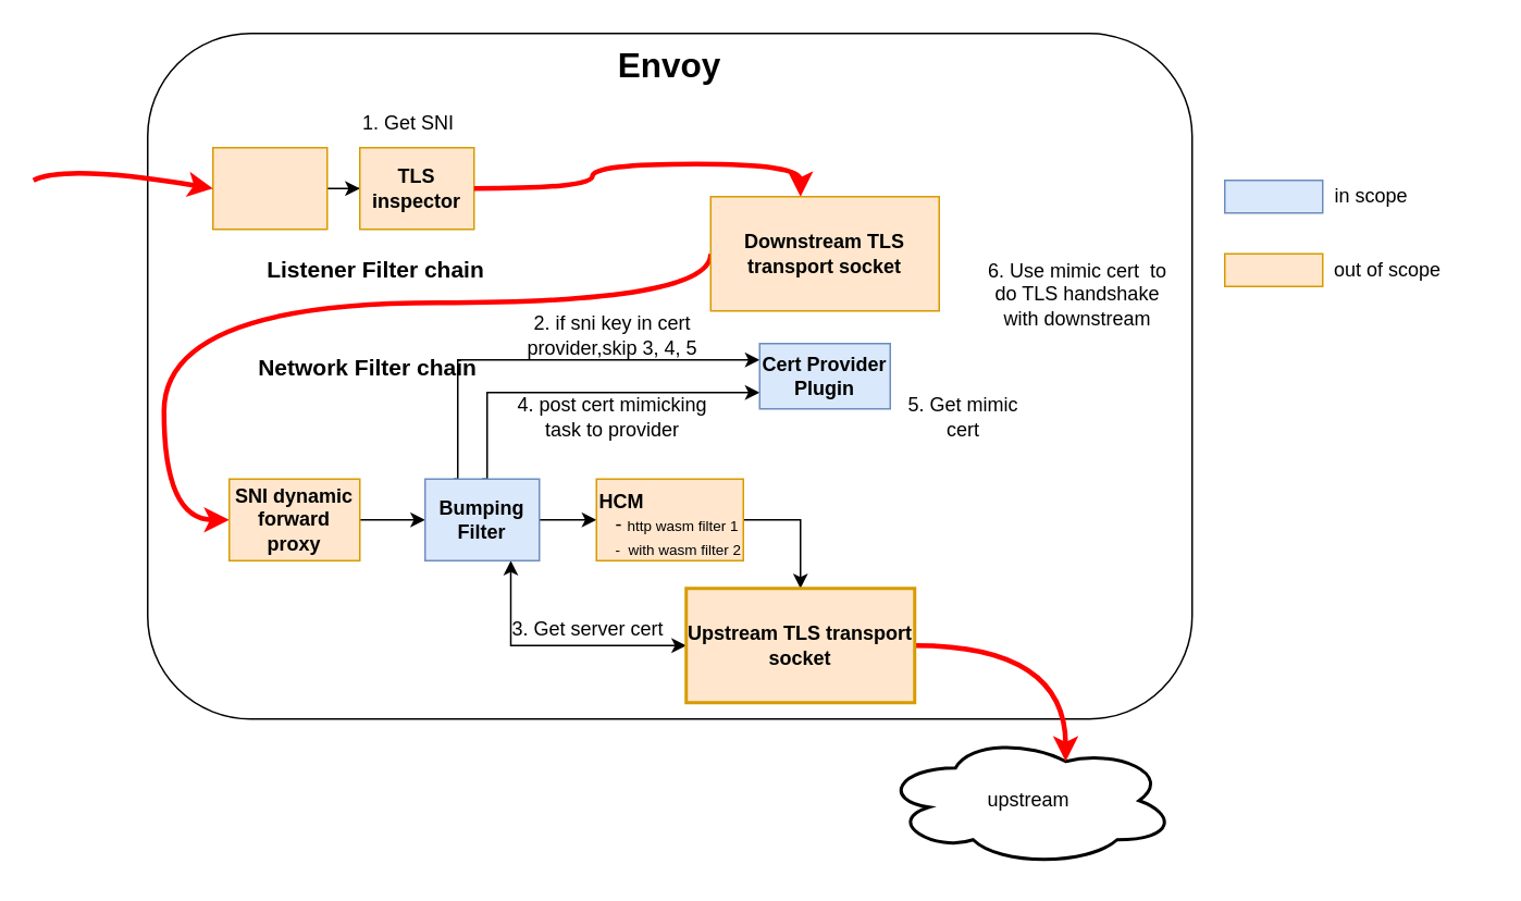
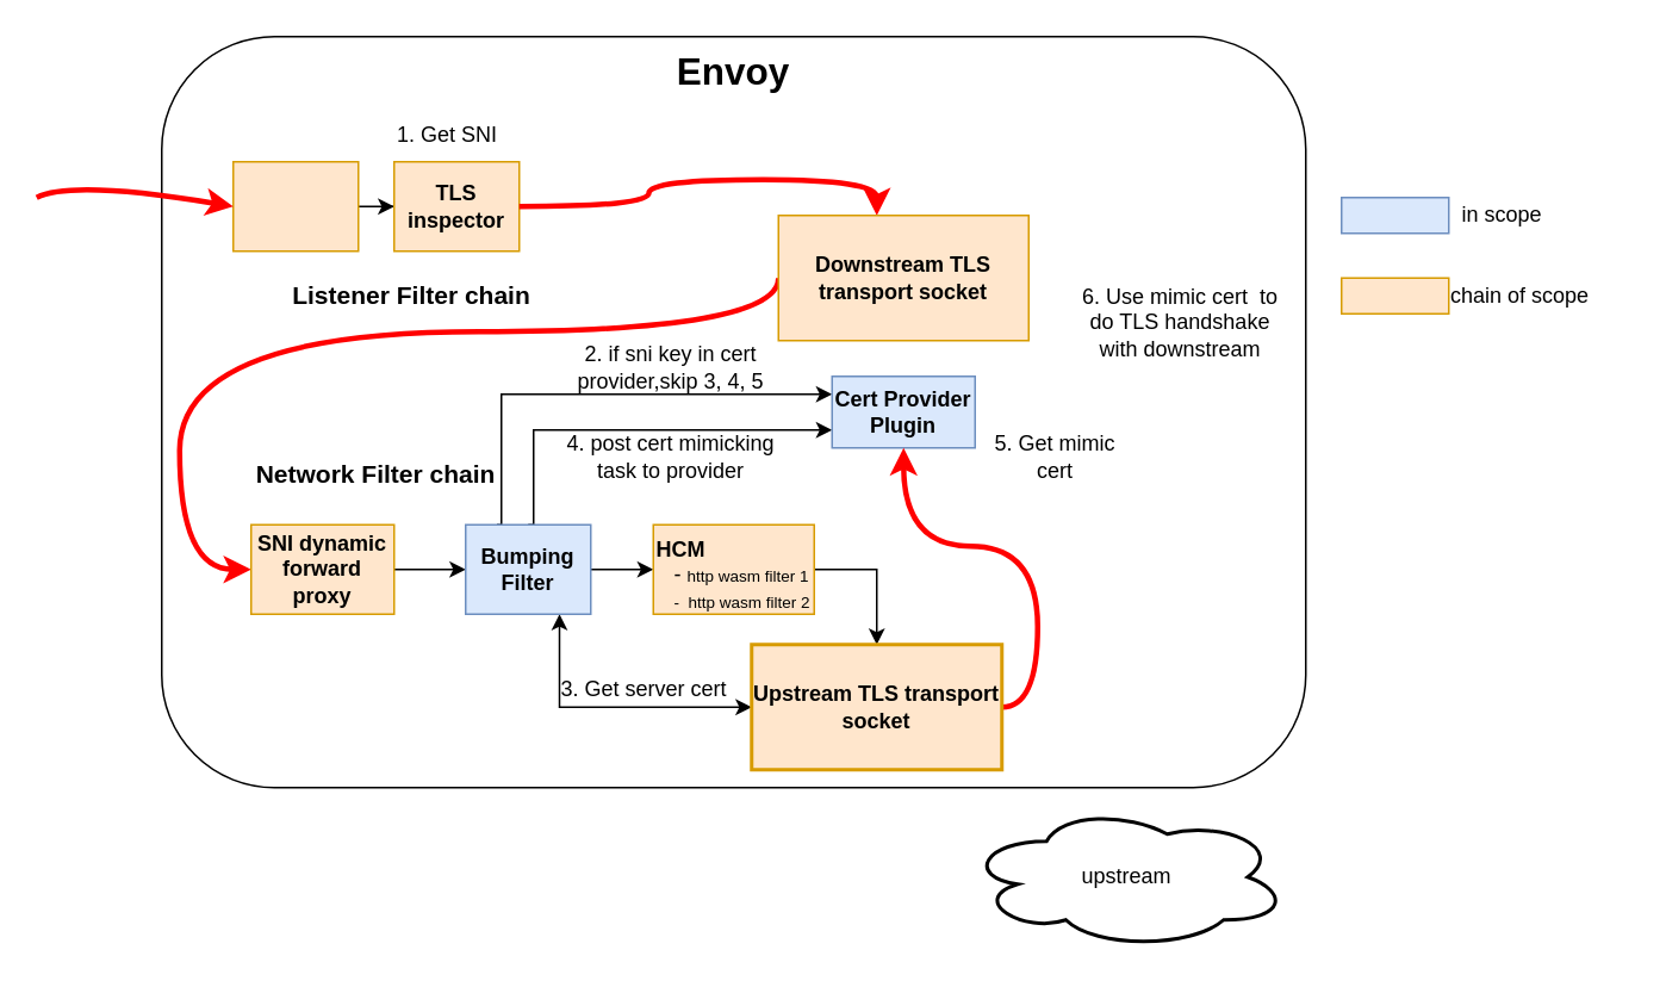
  <mxCell id="0" />
  <mxCell id="1" parent="0" />
  <mxCell id="2" value="&lt;font style=&quot;font-size: 21px&quot;&gt;&lt;b&gt;Envoy&lt;/b&gt;&lt;/font&gt;" style="rounded=1;whiteSpace=wrap;html=1;strokeColor=#000000;verticalAlign=top;" vertex="1" parent="1"><mxGeometry x="90" y="20" width="640" height="420" as="geometry" /></mxCell>
  <mxCell id="3" style="edgeStyle=orthogonalEdgeStyle;rounded=0;orthogonalLoop=1;jettySize=auto;html=1;exitX=1;exitY=0.5;exitDx=0;exitDy=0;" edge="1" parent="1" source="4" target="5"><mxGeometry relative="1" as="geometry" /></mxCell>
  <mxCell id="4" value="" style="rounded=0;whiteSpace=wrap;html=1;strokeColor=#d79b00;fillColor=#ffe6cc;" vertex="1" parent="1"><mxGeometry x="130" y="90" width="70" height="50" as="geometry" /></mxCell>
  <mxCell id="5" value="TLS inspector" style="rounded=0;whiteSpace=wrap;html=1;strokeColor=#d79b00;fillColor=#ffe6cc;fontStyle=1" vertex="1" parent="1"><mxGeometry x="220" y="90" width="70" height="50" as="geometry" /></mxCell>
  <mxCell id="6" value="" style="curved=1;endArrow=classic;html=1;rounded=0;entryX=0;entryY=0.5;entryDx=0;entryDy=0;strokeColor=#FF0000;strokeWidth=3;" edge="1" parent="1" target="4"><mxGeometry width="50" height="50" relative="1" as="geometry"><mxPoint x="20" y="110" as="sourcePoint" /><mxPoint x="60" y="100" as="targetPoint" /><Array as="points"><mxPoint x="40" y="100" /></Array></mxGeometry></mxCell>
  <mxCell id="7" style="edgeStyle=orthogonalEdgeStyle;rounded=0;orthogonalLoop=1;jettySize=auto;html=1;exitX=1;exitY=0.5;exitDx=0;exitDy=0;entryX=0.393;entryY=0;entryDx=0;entryDy=0;fontSize=9;curved=1;strokeWidth=3;strokeColor=#FF0000;entryPerimeter=0;" edge="1" parent="1" source="5" target="24"><mxGeometry relative="1" as="geometry"><mxPoint x="457.5" y="150" as="targetPoint" /><mxPoint x="390" y="115" as="sourcePoint" /></mxGeometry></mxCell>
  <mxCell id="8" style="edgeStyle=orthogonalEdgeStyle;curved=1;rounded=0;orthogonalLoop=1;jettySize=auto;html=1;entryX=0;entryY=0.5;entryDx=0;entryDy=0;fontSize=9;strokeWidth=3;strokeColor=#FF0000;exitX=0;exitY=0.5;exitDx=0;exitDy=0;" edge="1" parent="1" source="24" target="10"><mxGeometry relative="1" as="geometry"><Array as="points"><mxPoint x="100" y="185" /><mxPoint x="100" y="318" /></Array><mxPoint x="390" y="192" as="sourcePoint" /></mxGeometry></mxCell>
  <mxCell id="9" style="edgeStyle=orthogonalEdgeStyle;curved=1;rounded=0;orthogonalLoop=1;jettySize=auto;html=1;exitX=1;exitY=0.5;exitDx=0;exitDy=0;entryX=0;entryY=0.5;entryDx=0;entryDy=0;fontSize=9;" edge="1" parent="1" source="10" target="15"><mxGeometry relative="1" as="geometry" /></mxCell>
  <mxCell id="10" value="SNI dynamic forward proxy" style="rounded=0;whiteSpace=wrap;html=1;strokeColor=#d79b00;fillColor=#ffe6cc;fontStyle=1" vertex="1" parent="1"><mxGeometry x="140" y="293" width="80" height="50" as="geometry" /></mxCell>
  <mxCell id="11" style="edgeStyle=orthogonalEdgeStyle;curved=1;rounded=0;orthogonalLoop=1;jettySize=auto;html=1;exitX=1;exitY=0.5;exitDx=0;exitDy=0;entryX=0;entryY=0.5;entryDx=0;entryDy=0;fontSize=9;" edge="1" parent="1" source="15" target="17"><mxGeometry relative="1" as="geometry" /></mxCell>
  <mxCell id="12" style="edgeStyle=orthogonalEdgeStyle;rounded=0;orthogonalLoop=1;jettySize=auto;html=1;exitX=0.25;exitY=0;exitDx=0;exitDy=0;entryX=0;entryY=0.25;entryDx=0;entryDy=0;" edge="1" parent="1" source="15" target="21"><mxGeometry relative="1" as="geometry"><Array as="points"><mxPoint x="280" y="293" /><mxPoint x="280" y="220" /></Array><mxPoint x="280" y="263" as="sourcePoint" /></mxGeometry></mxCell>
  <mxCell id="13" style="edgeStyle=orthogonalEdgeStyle;rounded=0;orthogonalLoop=1;jettySize=auto;html=1;exitX=0.75;exitY=1;exitDx=0;exitDy=0;entryX=0;entryY=0.5;entryDx=0;entryDy=0;startArrow=classic;startFill=1;" edge="1" parent="1" source="15" target="29"><mxGeometry relative="1" as="geometry" /></mxCell>
  <mxCell id="14" style="edgeStyle=orthogonalEdgeStyle;rounded=0;orthogonalLoop=1;jettySize=auto;html=1;exitX=0.5;exitY=0;exitDx=0;exitDy=0;entryX=0;entryY=0.75;entryDx=0;entryDy=0;startArrow=none;startFill=0;strokeColor=#000000;strokeWidth=1;" edge="1" parent="1" source="15" target="21"><mxGeometry relative="1" as="geometry"><Array as="points"><mxPoint x="298" y="293" /><mxPoint x="298" y="240" /></Array><mxPoint x="297.5" y="263" as="sourcePoint" /></mxGeometry></mxCell>
  <mxCell id="15" value="Bumping Filter" style="rounded=0;whiteSpace=wrap;html=1;strokeColor=#6c8ebf;fillColor=#dae8fc;strokeWidth=1;fontStyle=1" vertex="1" parent="1"><mxGeometry x="260" y="293" width="70" height="50" as="geometry" /></mxCell>
  <mxCell id="16" style="edgeStyle=orthogonalEdgeStyle;rounded=0;orthogonalLoop=1;jettySize=auto;html=1;exitX=1;exitY=0.5;exitDx=0;exitDy=0;entryX=0.5;entryY=0;entryDx=0;entryDy=0;startArrow=none;startFill=0;" edge="1" parent="1" source="17" target="29"><mxGeometry relative="1" as="geometry" /></mxCell>
- <mxCell id="17" value="&lt;b&gt;HCM&lt;br&gt;&amp;nbsp; &amp;nbsp;&lt;/b&gt;-&amp;nbsp;&lt;font style=&quot;font-size: 9px&quot;&gt;http wasm filter 1&lt;br&gt;&amp;nbsp; &amp;nbsp; -&amp;nbsp; with wasm filter 2&lt;br&gt;&lt;/font&gt;" style="rounded=0;whiteSpace=wrap;html=1;strokeColor=#d79b00;fillColor=#ffe6cc;align=left;verticalAlign=top;" vertex="1" parent="1"><mxGeometry x="365" y="293" width="90" height="50" as="geometry" /></mxCell>
+ <mxCell id="17" value="&lt;b&gt;HCM&lt;br&gt;&amp;nbsp; &amp;nbsp;&lt;/b&gt;-&amp;nbsp;&lt;font style=&quot;font-size: 9px&quot;&gt;http wasm filter 1&lt;br&gt;&amp;nbsp; &amp;nbsp; -&amp;nbsp; http wasm filter 2&lt;br&gt;&lt;/font&gt;" style="rounded=0;whiteSpace=wrap;html=1;strokeColor=#d79b00;fillColor=#ffe6cc;align=left;verticalAlign=top;" vertex="1" parent="1"><mxGeometry x="365" y="293" width="90" height="50" as="geometry" /></mxCell>
  <mxCell id="18" value="&lt;b&gt;&lt;font style=&quot;font-size: 14px&quot;&gt;Listener Filter chain&lt;/font&gt;&lt;/b&gt;" style="text;html=1;strokeColor=none;fillColor=none;align=center;verticalAlign=middle;whiteSpace=wrap;rounded=0;" vertex="1" parent="1"><mxGeometry x="160" y="150" width="140" height="30" as="geometry" /></mxCell>
- <mxCell id="19" value="&lt;b&gt;&lt;font style=&quot;font-size: 14px&quot;&gt;Network Filter chain&lt;/font&gt;&lt;/b&gt;" style="text;html=1;strokeColor=none;fillColor=none;align=center;verticalAlign=middle;whiteSpace=wrap;rounded=0;" vertex="1" parent="1"><mxGeometry x="155" y="210" width="140" height="30" as="geometry" /></mxCell>
+ <mxCell id="19" value="&lt;b&gt;&lt;font style=&quot;font-size: 14px&quot;&gt;Network Filter chain&lt;/font&gt;&lt;/b&gt;" style="text;html=1;strokeColor=none;fillColor=none;align=center;verticalAlign=middle;whiteSpace=wrap;rounded=0;" vertex="1" parent="1"><mxGeometry x="140" y="250" width="140" height="30" as="geometry" /></mxCell>
  <mxCell id="20" value="1. Get SNI" style="text;html=1;strokeColor=none;fillColor=none;align=center;verticalAlign=middle;whiteSpace=wrap;rounded=0;" vertex="1" parent="1"><mxGeometry x="220" y="60" width="60" height="30" as="geometry" /></mxCell>
  <mxCell id="21" value="&lt;b&gt;Cert Provider Plugin&lt;/b&gt;" style="rounded=0;whiteSpace=wrap;html=1;fillColor=#dae8fc;strokeColor=#6c8ebf;strokeWidth=1;" vertex="1" parent="1"><mxGeometry x="465" y="210" width="80" height="40" as="geometry" /></mxCell>
  <mxCell id="22" value="" style="rounded=0;whiteSpace=wrap;html=1;fillColor=#dae8fc;strokeColor=#6c8ebf;strokeWidth=1;" vertex="1" parent="1"><mxGeometry x="750" y="110" width="60" height="20" as="geometry" /></mxCell>
  <mxCell id="23" value="in scope" style="text;html=1;strokeColor=none;fillColor=none;align=center;verticalAlign=middle;whiteSpace=wrap;rounded=0;" vertex="1" parent="1"><mxGeometry x="790" y="105" width="100" height="30" as="geometry" /></mxCell>
  <mxCell id="24" value="&lt;b style=&quot;&quot;&gt;Downstream TLS transport socket&lt;/b&gt;" style="rounded=0;whiteSpace=wrap;html=1;strokeColor=#d79b00;strokeWidth=1;fillColor=#ffe6cc;" vertex="1" parent="1"><mxGeometry x="435" y="120" width="140" height="70" as="geometry" /></mxCell>
  <mxCell id="25" value="" style="rounded=0;whiteSpace=wrap;html=1;strokeColor=#d79b00;fillColor=#ffe6cc;" vertex="1" parent="1"><mxGeometry x="750" y="155" width="60" height="20" as="geometry" /></mxCell>
- <mxCell id="26" value="out of scope" style="text;html=1;strokeColor=none;fillColor=none;align=center;verticalAlign=middle;whiteSpace=wrap;rounded=0;" vertex="1" parent="1"><mxGeometry x="790" y="150" width="120" height="30" as="geometry" /></mxCell>
+ <mxCell id="26" value="chain of scope" style="text;html=1;strokeColor=none;fillColor=none;align=center;verticalAlign=middle;whiteSpace=wrap;rounded=0;" vertex="1" parent="1"><mxGeometry x="790" y="150" width="120" height="30" as="geometry" /></mxCell>
  <mxCell id="27" value="upstream" style="ellipse;shape=cloud;whiteSpace=wrap;html=1;strokeColor=#000000;strokeWidth=2;" vertex="1" parent="1"><mxGeometry x="540" y="450" width="180" height="80" as="geometry" /></mxCell>
- <mxCell id="28" style="edgeStyle=orthogonalEdgeStyle;curved=1;rounded=0;orthogonalLoop=1;jettySize=auto;html=1;exitX=1;exitY=0.5;exitDx=0;exitDy=0;entryX=0.625;entryY=0.2;entryDx=0;entryDy=0;entryPerimeter=0;strokeColor=#FF0000;strokeWidth=3;" edge="1" parent="1" source="29" target="27"><mxGeometry relative="1" as="geometry"><mxPoint x="630" y="440" as="targetPoint" /></mxGeometry></mxCell>
+ <mxCell id="28" style="edgeStyle=orthogonalEdgeStyle;curved=1;rounded=0;orthogonalLoop=1;jettySize=auto;html=1;exitX=1;exitY=0.5;exitDx=0;exitDy=0;strokeColor=#FF0000;strokeWidth=3;" edge="1" parent="1" source="29" target="21"><mxGeometry relative="1" as="geometry"><mxPoint x="630" y="440" as="targetPoint" /></mxGeometry></mxCell>
  <mxCell id="29" value="&lt;b style=&quot;&quot;&gt;Upstream TLS transport socket&lt;/b&gt;" style="rounded=0;whiteSpace=wrap;html=1;strokeColor=#d79b00;strokeWidth=2;fillColor=#ffe6cc;" vertex="1" parent="1"><mxGeometry x="420" y="360" width="140" height="70" as="geometry" /></mxCell>
  <mxCell id="30" value="2. if sni key in cert provider,skip 3, 4, 5" style="text;html=1;strokeColor=none;fillColor=none;align=center;verticalAlign=middle;whiteSpace=wrap;rounded=0;" vertex="1" parent="1"><mxGeometry x="315" y="190" width="120" height="30" as="geometry" /></mxCell>
  <mxCell id="31" value="3. Get server cert" style="text;html=1;strokeColor=none;fillColor=none;align=center;verticalAlign=middle;whiteSpace=wrap;rounded=0;" vertex="1" parent="1"><mxGeometry x="300" y="370" width="120" height="30" as="geometry" /></mxCell>
  <mxCell id="32" value="5. Get mimic &lt;br&gt;cert" style="text;html=1;strokeColor=none;fillColor=none;align=center;verticalAlign=middle;whiteSpace=wrap;rounded=0;" vertex="1" parent="1"><mxGeometry x="530" y="240" width="120" height="30" as="geometry" /></mxCell>
  <mxCell id="33" value="4. post cert mimicking task to provider" style="text;html=1;strokeColor=none;fillColor=none;align=center;verticalAlign=middle;whiteSpace=wrap;rounded=0;" vertex="1" parent="1"><mxGeometry x="305" y="240" width="140" height="30" as="geometry" /></mxCell>
  <mxCell id="34" value="6. Use mimic cert&amp;nbsp; to do TLS handshake with downstream" style="text;html=1;strokeColor=none;fillColor=none;align=center;verticalAlign=middle;whiteSpace=wrap;rounded=0;" vertex="1" parent="1"><mxGeometry x="600" y="165" width="120" height="30" as="geometry" /></mxCell>
